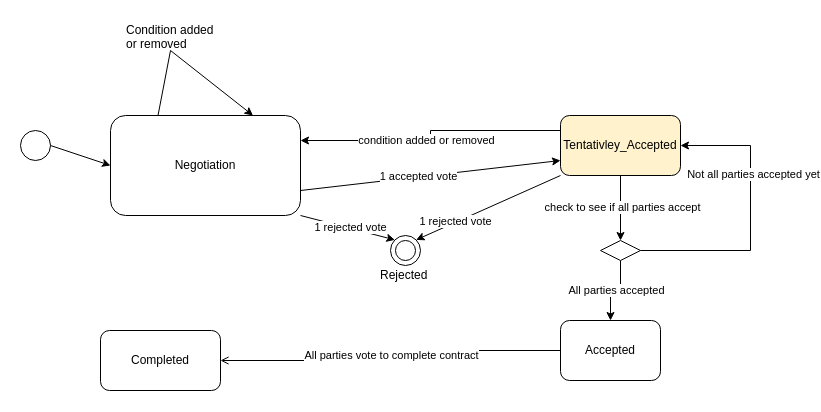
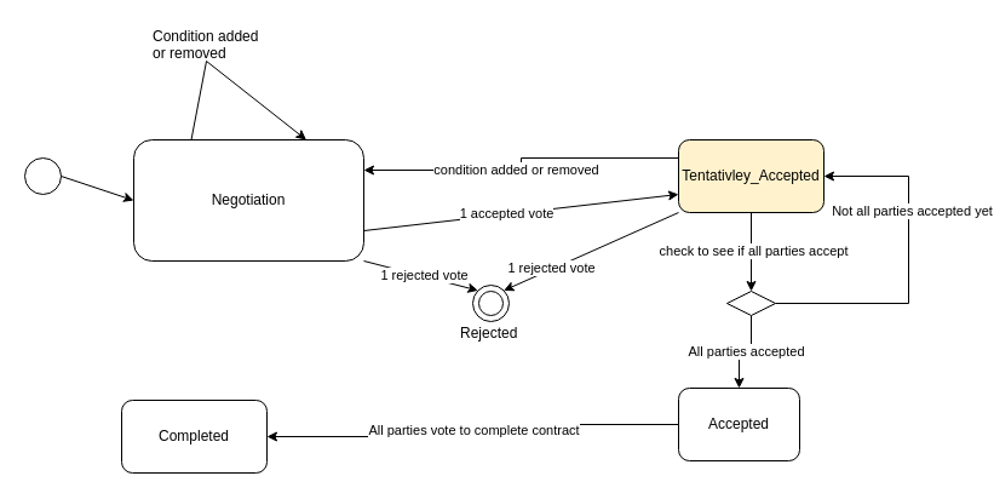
  <mxCell id="0" />
  <mxCell id="1" parent="0" />
  <mxCell id="2" value="" style="ellipse;whiteSpace=wrap;html=1;aspect=fixed;" vertex="1" parent="1"><mxGeometry x="20" y="130" width="30" height="30" as="geometry" /></mxCell>
  <mxCell id="3" value="Negotiation" style="rounded=1;whiteSpace=wrap;html=1;" vertex="1" parent="1"><mxGeometry x="110" y="115" width="190" height="100" as="geometry" /></mxCell>
  <mxCell id="4" style="edgeStyle=orthogonalEdgeStyle;rounded=0;orthogonalLoop=1;jettySize=auto;html=1;exitX=0;exitY=0.25;exitDx=0;exitDy=0;entryX=1;entryY=0.25;entryDx=0;entryDy=0;" edge="1" parent="1" source="8" target="3"><mxGeometry relative="1" as="geometry" /></mxCell>
  <mxCell id="5" value="condition added or removed" style="edgeLabel;html=1;align=center;verticalAlign=middle;resizable=0;points=[];" vertex="1" connectable="0" parent="4"><mxGeometry x="0.077" y="-1" relative="1" as="geometry"><mxPoint as="offset" /></mxGeometry></mxCell>
  <mxCell id="6" style="edgeStyle=orthogonalEdgeStyle;rounded=0;orthogonalLoop=1;jettySize=auto;html=1;entryX=0.5;entryY=0;entryDx=0;entryDy=0;" edge="1" parent="1" source="8" target="16"><mxGeometry relative="1" as="geometry" /></mxCell>
  <mxCell id="7" value="check to see if all parties accept" style="edgeLabel;html=1;align=center;verticalAlign=middle;resizable=0;points=[];" vertex="1" connectable="0" parent="6"><mxGeometry x="-0.046" y="1" relative="1" as="geometry"><mxPoint as="offset" /></mxGeometry></mxCell>
  <mxCell id="8" value="Tentativley_Accepted" style="rounded=1;whiteSpace=wrap;html=1;fillColor=#fff2cc;" vertex="1" parent="1"><mxGeometry x="560" y="115" width="120" height="60" as="geometry" /></mxCell>
- <mxCell id="9" style="edgeStyle=orthogonalEdgeStyle;rounded=0;orthogonalLoop=1;jettySize=auto;html=1;entryX=1;entryY=0.5;entryDx=0;entryDy=0;endArrow=open;" edge="1" parent="1" source="11" target="19"><mxGeometry relative="1" as="geometry" /></mxCell>
+ <mxCell id="9" style="edgeStyle=orthogonalEdgeStyle;rounded=0;orthogonalLoop=1;jettySize=auto;html=1;entryX=1;entryY=0.5;entryDx=0;entryDy=0;" edge="1" parent="1" source="11" target="19"><mxGeometry relative="1" as="geometry" /></mxCell>
  <mxCell id="10" value="All parties vote to complete contract" style="edgeLabel;html=1;align=center;verticalAlign=middle;resizable=0;points=[];" vertex="1" connectable="0" parent="9"><mxGeometry x="-0.004" relative="1" as="geometry"><mxPoint as="offset" /></mxGeometry></mxCell>
  <mxCell id="11" value="Accepted" style="rounded=1;whiteSpace=wrap;html=1;" vertex="1" parent="1"><mxGeometry x="560" y="320" width="100" height="60" as="geometry" /></mxCell>
  <mxCell id="12" style="edgeStyle=orthogonalEdgeStyle;rounded=0;orthogonalLoop=1;jettySize=auto;html=1;entryX=1;entryY=0.5;entryDx=0;entryDy=0;" edge="1" parent="1" source="16" target="8"><mxGeometry relative="1" as="geometry"><Array as="points"><mxPoint x="750" y="250" /><mxPoint x="750" y="145" /></Array></mxGeometry></mxCell>
  <mxCell id="13" value="Not all parties accepted yet" style="edgeLabel;html=1;align=center;verticalAlign=middle;resizable=0;points=[];" vertex="1" connectable="0" parent="12"><mxGeometry x="0.313" y="-2" relative="1" as="geometry"><mxPoint as="offset" /></mxGeometry></mxCell>
  <mxCell id="14" style="edgeStyle=orthogonalEdgeStyle;rounded=0;orthogonalLoop=1;jettySize=auto;html=1;entryX=0.5;entryY=0;entryDx=0;entryDy=0;" edge="1" parent="1" source="16" target="11"><mxGeometry relative="1" as="geometry" /></mxCell>
  <mxCell id="15" value="All parties accepted" style="edgeLabel;html=1;align=center;verticalAlign=middle;resizable=0;points=[];" vertex="1" connectable="0" parent="14"><mxGeometry y="-1" relative="1" as="geometry"><mxPoint as="offset" /></mxGeometry></mxCell>
  <mxCell id="16" value="" style="rhombus;whiteSpace=wrap;html=1;" vertex="1" parent="1"><mxGeometry x="600" y="240" width="40" height="20" as="geometry" /></mxCell>
  <mxCell id="17" value="" style="ellipse;whiteSpace=wrap;html=1;aspect=fixed;" vertex="1" parent="1"><mxGeometry x="390" y="235" width="30" height="30" as="geometry" /></mxCell>
  <mxCell id="18" value="" style="ellipse;whiteSpace=wrap;html=1;aspect=fixed;" vertex="1" parent="1"><mxGeometry x="395" y="240" width="20" height="20" as="geometry" /></mxCell>
  <mxCell id="19" value="Completed" style="rounded=1;whiteSpace=wrap;html=1;" vertex="1" parent="1"><mxGeometry x="100" y="330" width="120" height="60" as="geometry" /></mxCell>
  <mxCell id="20" value="" style="endArrow=classic;html=1;rounded=0;exitX=1;exitY=0.5;exitDx=0;exitDy=0;entryX=0;entryY=0.5;entryDx=0;entryDy=0;" edge="1" parent="1" source="2" target="3"><mxGeometry width="50" height="50" relative="1" as="geometry"><mxPoint x="380" y="380" as="sourcePoint" /><mxPoint x="430" y="330" as="targetPoint" /></mxGeometry></mxCell>
  <mxCell id="21" value="" style="endArrow=classic;html=1;rounded=0;exitX=0.25;exitY=0;exitDx=0;exitDy=0;entryX=0.75;entryY=0;entryDx=0;entryDy=0;" edge="1" parent="1" source="3" target="3"><mxGeometry width="50" height="50" relative="1" as="geometry"><mxPoint x="380" y="180" as="sourcePoint" /><mxPoint x="240" y="80" as="targetPoint" /><Array as="points"><mxPoint x="170" y="50" /></Array></mxGeometry></mxCell>
  <mxCell id="22" value="Condition added or removed" style="text;strokeColor=none;fillColor=none;align=left;verticalAlign=middle;spacingLeft=4;spacingRight=4;overflow=hidden;points=[[0,0.5],[1,0.5]];portConstraint=eastwest;rotatable=0;whiteSpace=wrap;html=1;" vertex="1" parent="1"><mxGeometry x="120" y="20" width="110" height="30" as="geometry" /></mxCell>
  <mxCell id="23" value="" style="endArrow=classic;html=1;rounded=0;exitX=1;exitY=0.75;exitDx=0;exitDy=0;entryX=0;entryY=0.75;entryDx=0;entryDy=0;" edge="1" parent="1" source="3" target="8"><mxGeometry width="50" height="50" relative="1" as="geometry"><mxPoint x="380" y="180" as="sourcePoint" /><mxPoint x="430" y="130" as="targetPoint" /></mxGeometry></mxCell>
  <mxCell id="24" value="1 accepted vote" style="edgeLabel;html=1;align=center;verticalAlign=middle;resizable=0;points=[];" vertex="1" connectable="0" parent="23"><mxGeometry x="-0.099" y="1" relative="1" as="geometry"><mxPoint as="offset" /></mxGeometry></mxCell>
  <mxCell id="25" value="" style="endArrow=classic;html=1;rounded=0;exitX=1;exitY=1;exitDx=0;exitDy=0;entryX=0;entryY=0;entryDx=0;entryDy=0;" edge="1" parent="1" source="3" target="17"><mxGeometry width="50" height="50" relative="1" as="geometry"><mxPoint x="380" y="180" as="sourcePoint" /><mxPoint x="430" y="130" as="targetPoint" /></mxGeometry></mxCell>
  <mxCell id="26" value="1 rejected vote" style="edgeLabel;html=1;align=center;verticalAlign=middle;resizable=0;points=[];" vertex="1" connectable="0" parent="25"><mxGeometry x="0.051" y="1" relative="1" as="geometry"><mxPoint as="offset" /></mxGeometry></mxCell>
  <mxCell id="27" value="" style="endArrow=classic;html=1;rounded=0;entryX=1;entryY=0;entryDx=0;entryDy=0;exitX=0;exitY=1;exitDx=0;exitDy=0;" edge="1" parent="1" source="8" target="17"><mxGeometry width="50" height="50" relative="1" as="geometry"><mxPoint x="380" y="230" as="sourcePoint" /><mxPoint x="430" y="180" as="targetPoint" /></mxGeometry></mxCell>
  <mxCell id="28" value="1 rejected vote" style="edgeLabel;html=1;align=center;verticalAlign=middle;resizable=0;points=[];" vertex="1" connectable="0" parent="27"><mxGeometry x="0.454" y="-1" relative="1" as="geometry"><mxPoint as="offset" /></mxGeometry></mxCell>
  <mxCell id="29" value="Rejected" style="text;strokeColor=none;fillColor=none;align=left;verticalAlign=middle;spacingLeft=4;spacingRight=4;overflow=hidden;points=[[0,0.5],[1,0.5]];portConstraint=eastwest;rotatable=0;whiteSpace=wrap;html=1;" vertex="1" parent="1"><mxGeometry x="374" y="260" width="80" height="30" as="geometry" /></mxCell>
